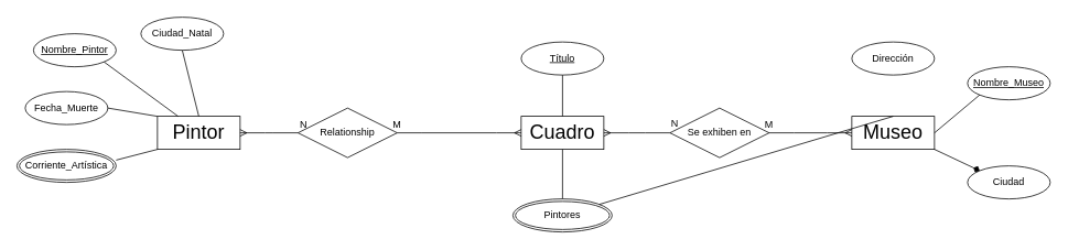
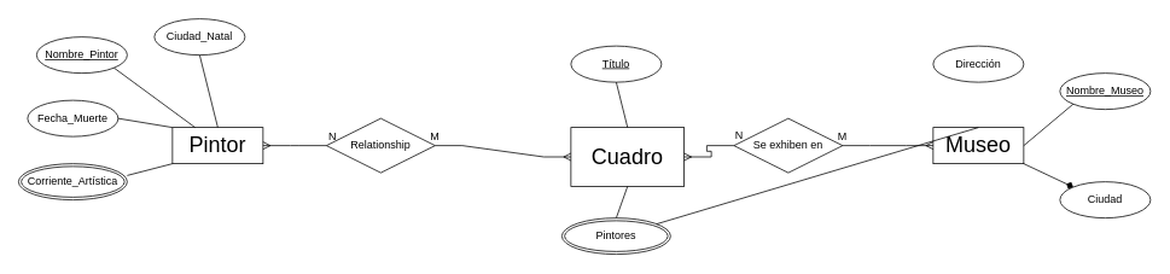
  <mxCell id="0" />
  <mxCell id="1" parent="0" />
  <mxCell id="2" value="Nombre_Pintor" style="ellipse;whiteSpace=wrap;html=1;align=center;fontStyle=4;" vertex="1" parent="1"><mxGeometry x="40" y="40" width="100" height="40" as="geometry" /></mxCell>
  <mxCell id="3" value="Fecha_Muerte" style="ellipse;whiteSpace=wrap;html=1;align=center;" vertex="1" parent="1"><mxGeometry x="30" y="110" width="100" height="40" as="geometry" /></mxCell>
  <mxCell id="4" value="Ciudad_Natal" style="ellipse;whiteSpace=wrap;html=1;align=center;" vertex="1" parent="1"><mxGeometry x="170" y="20" width="100" height="40" as="geometry" /></mxCell>
  <mxCell id="5" value="Corriente_Artística" style="ellipse;shape=doubleEllipse;margin=3;whiteSpace=wrap;html=1;align=center;" vertex="1" parent="1"><mxGeometry x="20" y="180" width="120" height="40" as="geometry" /></mxCell>
  <mxCell id="6" value="&lt;font style=&quot;font-size: 24px;&quot;&gt;Pintor&lt;/font&gt;" style="whiteSpace=wrap;html=1;align=center;" vertex="1" parent="1"><mxGeometry x="190" y="140" width="100" height="40" as="geometry" /></mxCell>
  <mxCell id="7" value="" style="endArrow=none;html=1;rounded=0;exitX=0.5;exitY=1;exitDx=0;exitDy=0;entryX=0.5;entryY=0;entryDx=0;entryDy=0;" edge="1" parent="1" source="4" target="6"><mxGeometry relative="1" as="geometry"><mxPoint x="220" y="110" as="sourcePoint" /><mxPoint x="380" y="110" as="targetPoint" /></mxGeometry></mxCell>
  <mxCell id="8" value="" style="endArrow=none;html=1;rounded=0;exitX=1;exitY=0.325;exitDx=0;exitDy=0;entryX=0;entryY=1;entryDx=0;entryDy=0;exitPerimeter=0;" edge="1" parent="1" source="5" target="6"><mxGeometry relative="1" as="geometry"><mxPoint x="170" y="220" as="sourcePoint" /><mxPoint x="190" y="300" as="targetPoint" /></mxGeometry></mxCell>
  <mxCell id="9" value="" style="endArrow=none;html=1;rounded=0;exitX=1;exitY=0.5;exitDx=0;exitDy=0;entryX=0;entryY=0;entryDx=0;entryDy=0;" edge="1" parent="1" source="3" target="6"><mxGeometry relative="1" as="geometry"><mxPoint x="140" y="140" as="sourcePoint" /><mxPoint x="160" y="220" as="targetPoint" /></mxGeometry></mxCell>
  <mxCell id="10" value="" style="endArrow=none;html=1;rounded=0;exitX=1;exitY=1;exitDx=0;exitDy=0;entryX=0.25;entryY=0;entryDx=0;entryDy=0;" edge="1" parent="1" source="2" target="6"><mxGeometry relative="1" as="geometry"><mxPoint x="160" y="70" as="sourcePoint" /><mxPoint x="180" y="150" as="targetPoint" /></mxGeometry></mxCell>
  <mxCell id="11" value="Relationship" style="shape=rhombus;perimeter=rhombusPerimeter;whiteSpace=wrap;html=1;align=center;" vertex="1" parent="1"><mxGeometry x="360" y="130" width="120" height="60" as="geometry" /></mxCell>
  <mxCell id="12" value="" style="edgeStyle=entityRelationEdgeStyle;fontSize=12;html=1;endArrow=ERmany;rounded=0;entryX=1;entryY=0.5;entryDx=0;entryDy=0;exitX=0;exitY=0.5;exitDx=0;exitDy=0;" edge="1" parent="1" source="11" target="6"><mxGeometry width="100" height="100" relative="1" as="geometry"><mxPoint x="370" y="160" as="sourcePoint" /><mxPoint x="530" y="290" as="targetPoint" /><Array as="points"><mxPoint x="370" y="160" /><mxPoint x="500" y="160" /></Array></mxGeometry></mxCell>
  <mxCell id="13" value="M&lt;span style=&quot;color: rgba(0, 0, 0, 0); font-family: monospace; font-size: 0px; text-align: start; text-wrap: nowrap;&quot;&gt;%3CmxGraphModel%3E%3Croot%3E%3CmxCell%20id%3D%220%22%2F%3E%3CmxCell%20id%3D%221%22%20parent%3D%220%22%2F%3E%3CmxCell%20id%3D%222%22%20value%3D%22%22%20style%3D%22endArrow%3Dnone%3Bhtml%3D1%3Brounded%3D0%3BexitX%3D0.5%3BexitY%3D1%3BexitDx%3D0%3BexitDy%3D0%3BentryX%3D0.5%3BentryY%3D0%3BentryDx%3D0%3BentryDy%3D0%3B%22%20edge%3D%221%22%20parent%3D%221%22%3E%3CmxGeometry%20relative%3D%221%22%20as%3D%22geometry%22%3E%3CmxPoint%20x%3D%22250%22%20y%3D%22300%22%20as%3D%22sourcePoint%22%2F%3E%3CmxPoint%20x%3D%22270%22%20y%3D%22380%22%20as%3D%22targetPoint%22%2F%3E%3C%2FmxGeometry%3E%3C%2FmxCell%3E%3C%2Froot%3E%3C%2FmxGraphModel%3E&lt;/span&gt;" style="text;html=1;align=center;verticalAlign=middle;whiteSpace=wrap;rounded=0;" vertex="1" parent="1"><mxGeometry x="450" y="135" width="60" height="30" as="geometry" /></mxCell>
  <mxCell id="14" value="N" style="text;html=1;align=center;verticalAlign=middle;whiteSpace=wrap;rounded=0;" vertex="1" parent="1"><mxGeometry x="337" y="135" width="60" height="30" as="geometry" /></mxCell>
- <mxCell id="15" value="&lt;font style=&quot;font-size: 24px;&quot;&gt;Cuadro&lt;/font&gt;" style="whiteSpace=wrap;html=1;align=center;" vertex="1" parent="1"><mxGeometry x="630" y="140" width="100" height="40" as="geometry" /></mxCell>
+ <mxCell id="15" value="&lt;font style=&quot;font-size: 24px;&quot;&gt;Cuadro&lt;/font&gt;" style="whiteSpace=wrap;html=1;align=center;" vertex="1" parent="1"><mxGeometry x="630" y="140" width="125" height="65" as="geometry" /></mxCell>
  <mxCell id="16" value="Título" style="ellipse;whiteSpace=wrap;html=1;align=center;fontStyle=4;" vertex="1" parent="1"><mxGeometry x="630" y="50" width="100" height="40" as="geometry" /></mxCell>
  <mxCell id="17" value="Pintores" style="ellipse;shape=doubleEllipse;margin=3;whiteSpace=wrap;html=1;align=center;" vertex="1" parent="1"><mxGeometry x="620" y="240" width="120" height="40" as="geometry" /></mxCell>
  <mxCell id="18" value="" style="endArrow=none;html=1;rounded=0;exitX=0.5;exitY=1;exitDx=0;exitDy=0;entryX=0.5;entryY=0;entryDx=0;entryDy=0;" edge="1" parent="1" source="16" target="15"><mxGeometry relative="1" as="geometry"><mxPoint x="400" y="40" as="sourcePoint" /><mxPoint x="560" y="40" as="targetPoint" /></mxGeometry></mxCell>
  <mxCell id="19" value="" style="endArrow=none;html=1;rounded=0;entryX=0.5;entryY=1;entryDx=0;entryDy=0;exitX=0.5;exitY=0;exitDx=0;exitDy=0;" edge="1" parent="1" source="17" target="15"><mxGeometry relative="1" as="geometry"><mxPoint x="580" y="210" as="sourcePoint" /><mxPoint x="740" y="210" as="targetPoint" /></mxGeometry></mxCell>
  <mxCell id="20" value="" style="edgeStyle=entityRelationEdgeStyle;fontSize=12;html=1;endArrow=ERmany;rounded=0;entryX=0;entryY=0.5;entryDx=0;entryDy=0;exitX=1;exitY=0.5;exitDx=0;exitDy=0;" edge="1" parent="1" source="11" target="15"><mxGeometry width="100" height="100" relative="1" as="geometry"><mxPoint x="470" y="140" as="sourcePoint" /><mxPoint x="570" y="40" as="targetPoint" /></mxGeometry></mxCell>
  <mxCell id="21" value="&lt;font style=&quot;font-size: 24px;&quot;&gt;Museo&lt;/font&gt;" style="whiteSpace=wrap;html=1;align=center;" vertex="1" parent="1"><mxGeometry x="1030" y="140" width="100" height="40" as="geometry" /></mxCell>
  <mxCell id="22" value="Nombre_Museo" style="ellipse;whiteSpace=wrap;html=1;align=center;fontStyle=4;" vertex="1" parent="1"><mxGeometry x="1170" y="80" width="100" height="40" as="geometry" /></mxCell>
  <mxCell id="23" value="Dirección" style="ellipse;whiteSpace=wrap;html=1;align=center;" vertex="1" parent="1"><mxGeometry x="1030" y="50" width="100" height="40" as="geometry" /></mxCell>
  <mxCell id="24" value="Ciudad" style="ellipse;whiteSpace=wrap;html=1;align=center;" vertex="1" parent="1"><mxGeometry x="1170" y="200" width="100" height="40" as="geometry" /></mxCell>
  <mxCell id="25" value="" style="endArrow=diamond;html=1;rounded=0;entryX=0;entryY=0;entryDx=0;entryDy=0;exitX=1;exitY=1;exitDx=0;exitDy=0;" edge="1" parent="1" source="21" target="24"><mxGeometry relative="1" as="geometry"><mxPoint x="1120" y="165" as="sourcePoint" /><mxPoint x="1280" y="165" as="targetPoint" /></mxGeometry></mxCell>
  <mxCell id="26" value="" style="endArrow=none;html=1;rounded=0;exitX=0.5;exitY=0;exitDx=0;exitDy=0;" edge="1" parent="1" source="21" target="17"><mxGeometry relative="1" as="geometry"><mxPoint x="1090" y="130" as="sourcePoint" /><mxPoint x="1250" y="130" as="targetPoint" /></mxGeometry></mxCell>
  <mxCell id="27" value="" style="endArrow=none;html=1;rounded=0;entryX=0;entryY=1;entryDx=0;entryDy=0;exitX=1;exitY=0.5;exitDx=0;exitDy=0;" edge="1" parent="1" source="21" target="22"><mxGeometry relative="1" as="geometry"><mxPoint x="1180" y="160" as="sourcePoint" /><mxPoint x="1340" y="160" as="targetPoint" /></mxGeometry></mxCell>
  <mxCell id="28" value="Se exhiben en" style="shape=rhombus;perimeter=rhombusPerimeter;whiteSpace=wrap;html=1;align=center;" vertex="1" parent="1"><mxGeometry x="810" y="130" width="120" height="60" as="geometry" /></mxCell>
  <mxCell id="29" value="" style="edgeStyle=entityRelationEdgeStyle;fontSize=12;html=1;endArrow=ERmany;rounded=0;entryX=1;entryY=0.5;entryDx=0;entryDy=0;exitX=0;exitY=0.5;exitDx=0;exitDy=0;" edge="1" parent="1" source="28" target="15"><mxGeometry width="100" height="100" relative="1" as="geometry"><mxPoint x="750" y="330" as="sourcePoint" /><mxPoint x="850" y="230" as="targetPoint" /></mxGeometry></mxCell>
  <mxCell id="30" value="" style="edgeStyle=entityRelationEdgeStyle;fontSize=12;html=1;endArrow=ERmany;rounded=0;exitX=1;exitY=0.5;exitDx=0;exitDy=0;" edge="1" parent="1" source="28"><mxGeometry width="100" height="100" relative="1" as="geometry"><mxPoint x="930" y="159.6" as="sourcePoint" /><mxPoint x="1030" y="160" as="targetPoint" /></mxGeometry></mxCell>
  <mxCell id="31" value="M&lt;span style=&quot;color: rgba(0, 0, 0, 0); font-family: monospace; font-size: 0px; text-align: start; text-wrap: nowrap;&quot;&gt;%3CmxGraphModel%3E%3Croot%3E%3CmxCell%20id%3D%220%22%2F%3E%3CmxCell%20id%3D%221%22%20parent%3D%220%22%2F%3E%3CmxCell%20id%3D%222%22%20value%3D%22%22%20style%3D%22endArrow%3Dnone%3Bhtml%3D1%3Brounded%3D0%3BexitX%3D0.5%3BexitY%3D1%3BexitDx%3D0%3BexitDy%3D0%3BentryX%3D0.5%3BentryY%3D0%3BentryDx%3D0%3BentryDy%3D0%3B%22%20edge%3D%221%22%20parent%3D%221%22%3E%3CmxGeometry%20relative%3D%221%22%20as%3D%22geometry%22%3E%3CmxPoint%20x%3D%22250%22%20y%3D%22300%22%20as%3D%22sourcePoint%22%2F%3E%3CmxPoint%20x%3D%22270%22%20y%3D%22380%22%20as%3D%22targetPoint%22%2F%3E%3C%2FmxGeometry%3E%3C%2FmxCell%3E%3C%2Froot%3E%3C%2FmxGraphModel%3E&lt;/span&gt;" style="text;html=1;align=center;verticalAlign=middle;whiteSpace=wrap;rounded=0;" vertex="1" parent="1"><mxGeometry x="900" y="135" width="60" height="30" as="geometry" /></mxCell>
  <mxCell id="32" value="N" style="text;html=1;align=center;verticalAlign=middle;whiteSpace=wrap;rounded=0;" vertex="1" parent="1"><mxGeometry x="786" y="134" width="60" height="30" as="geometry" /></mxCell>
